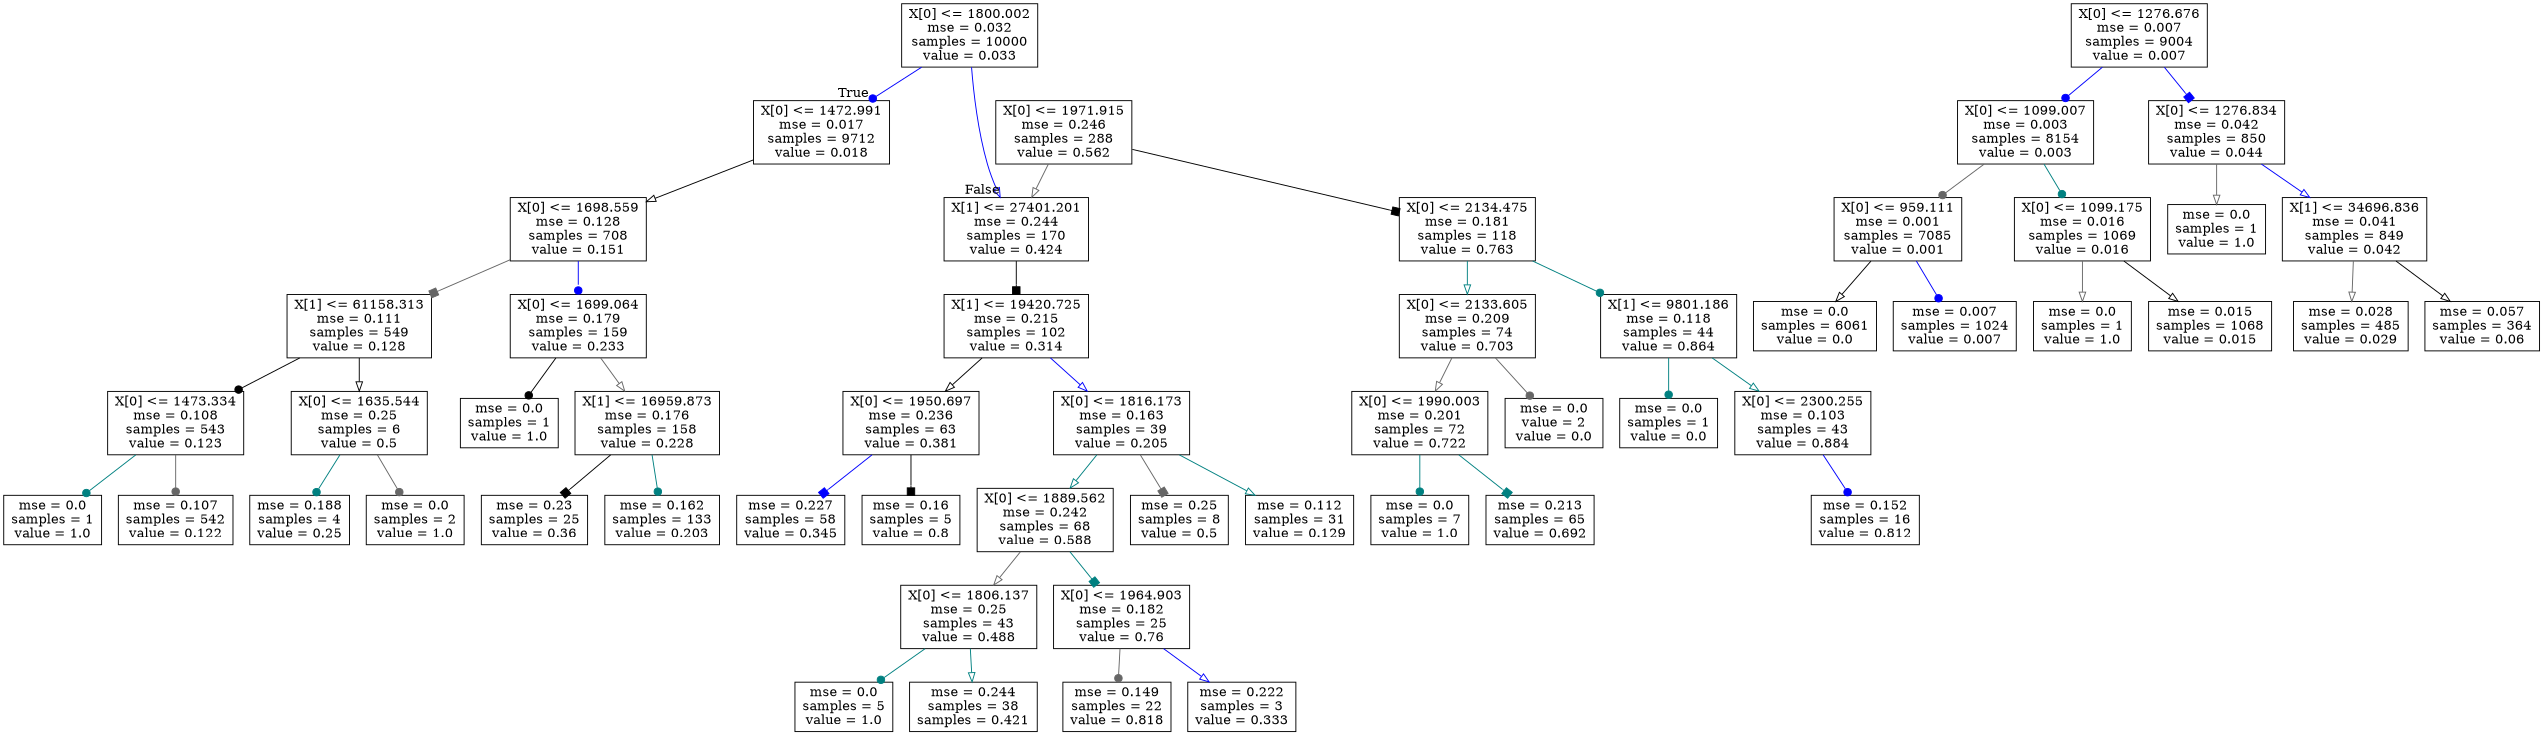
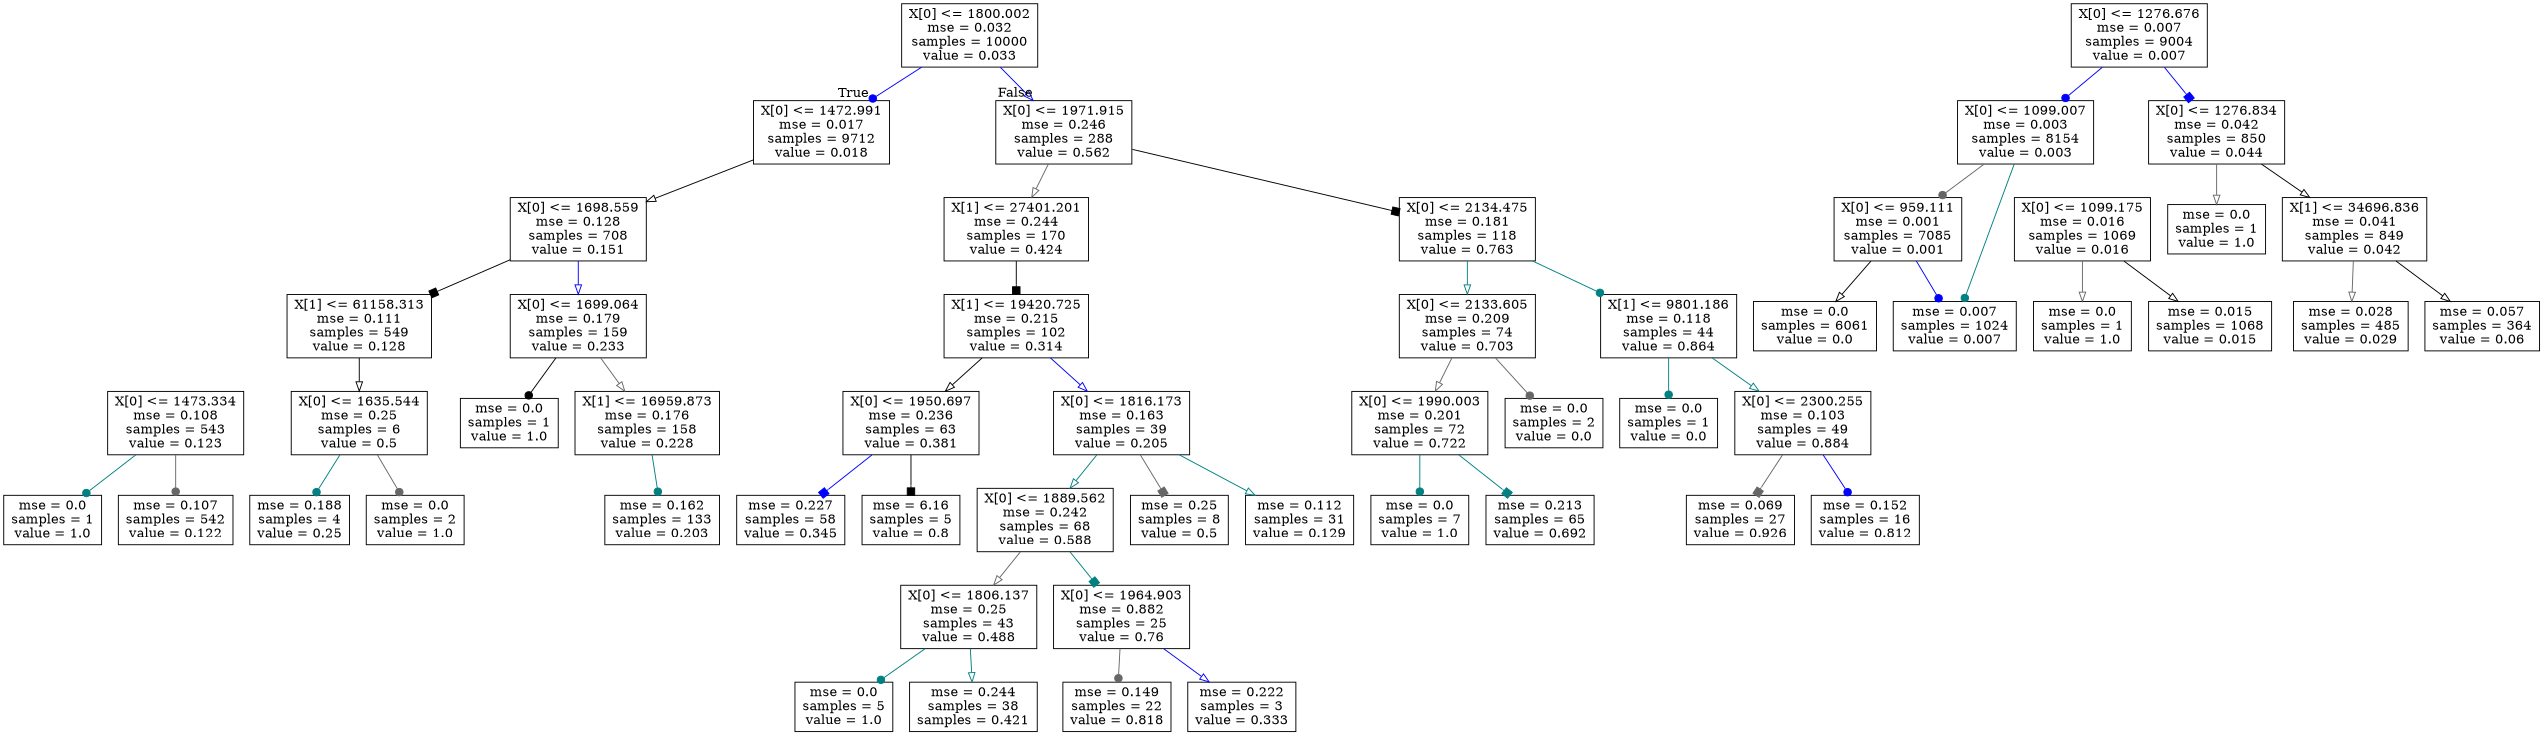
  digraph {
    node [shape=box]
    edge [arrowhead=onormal color=gray40]
    n1 [label="X[0] <= 1800.002\nmse = 0.032\nsamples = 10000\nvalue = 0.033"]
    n2 [label="X[0] <= 1472.991\nmse = 0.017\nsamples = 9712\nvalue = 0.018"]
    n3 [label="X[0] <= 1971.915\nmse = 0.246\nsamples = 288\nvalue = 0.562"]
    n4 [label="X[0] <= 1698.559\nmse = 0.128\nsamples = 708\nvalue = 0.151"]
    n5 [label="X[1] <= 27401.201\nmse = 0.244\nsamples = 170\nvalue = 0.424"]
    n6 [label="X[0] <= 2134.475\nmse = 0.181\nsamples = 118\nvalue = 0.763"]
    n7 [label="X[0] <= 1276.676\nmse = 0.007\nsamples = 9004\nvalue = 0.007"]
    n8 [label="X[0] <= 1099.007\nmse = 0.003\nsamples = 8154\nvalue = 0.003"]
    n9 [label="X[0] <= 1276.834\nmse = 0.042\nsamples = 850\nvalue = 0.044"]
    n10 [label="X[1] <= 61158.313\nmse = 0.111\nsamples = 549\nvalue = 0.128"]
    n11 [label="X[0] <= 1699.064\nmse = 0.179\nsamples = 159\nvalue = 0.233"]
    n12 [label="X[0] <= 959.111\nmse = 0.001\nsamples = 7085\nvalue = 0.001"]
    n13 [label="X[0] <= 1099.175\nmse = 0.016\nsamples = 1069\nvalue = 0.016"]
    n14 [label="mse = 0.0\nsamples = 1\nvalue = 1.0"]
    n15 [label="X[1] <= 34696.836\nmse = 0.041\nsamples = 849\nvalue = 0.042"]
    n16 [label="mse = 0.0\nsamples = 6061\nvalue = 0.0"]
    n17 [label="mse = 0.007\nsamples = 1024\nvalue = 0.007"]
    n18 [label="mse = 0.0\nsamples = 1\nvalue = 1.0"]
    n19 [label="mse = 0.015\nsamples = 1068\nvalue = 0.015"]
    n20 [label="mse = 0.028\nsamples = 485\nvalue = 0.029"]
    n21 [label="mse = 0.057\nsamples = 364\nvalue = 0.06"]
    n22 [label="X[0] <= 1473.334\nmse = 0.108\nsamples = 543\nvalue = 0.123"]
    n23 [label="X[0] <= 1635.544\nmse = 0.25\nsamples = 6\nvalue = 0.5"]
    n24 [label="mse = 0.0\nsamples = 1\nvalue = 1.0"]
    n25 [label="X[1] <= 16959.873\nmse = 0.176\nsamples = 158\nvalue = 0.228"]
    n26 [label="mse = 0.0\nsamples = 1\nvalue = 1.0"]
    n27 [label="mse = 0.107\nsamples = 542\nvalue = 0.122"]
    n28 [label="mse = 0.188\nsamples = 4\nvalue = 0.25"]
    n29 [label="mse = 0.0\nsamples = 2\nvalue = 1.0"]
-   n30 [label="mse = 0.23\nsamples = 25\nvalue = 0.36"]
    n31 [label="mse = 0.162\nsamples = 133\nvalue = 0.203"]
    n32 [label="X[1] <= 19420.725\nmse = 0.215\nsamples = 102\nvalue = 0.314"]
    n33 [label="X[0] <= 2133.605\nmse = 0.209\nsamples = 74\nvalue = 0.703"]
    n34 [label="X[1] <= 9801.186\nmse = 0.118\nsamples = 44\nvalue = 0.864"]
    n35 [label="X[0] <= 1950.697\nmse = 0.236\nsamples = 63\nvalue = 0.381"]
    n36 [label="X[0] <= 1816.173\nmse = 0.163\nsamples = 39\nvalue = 0.205"]
    n37 [label="X[0] <= 1889.562\nmse = 0.242\nsamples = 68\nvalue = 0.588"]
    n38 [label="X[0] <= 1806.137\nmse = 0.25\nsamples = 43\nvalue = 0.488"]
-   n39 [label="X[0] <= 1964.903\nmse = 0.182\nsamples = 25\nvalue = 0.76"]
+   n39 [label="X[0] <= 1964.903\nmse = 0.882\nsamples = 25\nvalue = 0.76"]
    n40 [label="mse = 0.227\nsamples = 58\nvalue = 0.345"]
-   n41 [label="mse = 0.16\nsamples = 5\nvalue = 0.8"]
+   n41 [label="mse = 6.16\nsamples = 5\nvalue = 0.8"]
    n42 [label="mse = 0.25\nsamples = 8\nvalue = 0.5"]
    n43 [label="mse = 0.112\nsamples = 31\nvalue = 0.129"]
    n44 [label="mse = 0.0\nsamples = 5\nvalue = 1.0"]
    n45 [label="mse = 0.244\nsamples = 38\nsamples = 0.421"]
    n46 [label="mse = 0.149\nsamples = 22\nvalue = 0.818"]
    n47 [label="mse = 0.222\nsamples = 3\nvalue = 0.333"]
    n48 [label="X[0] <= 1990.003\nmse = 0.201\nsamples = 72\nvalue = 0.722"]
-   n49 [label="mse = 0.0\nvalue = 2\nvalue = 0.0"]
+   n49 [label="mse = 0.0\nsamples = 2\nvalue = 0.0"]
    n50 [label="mse = 0.0\nsamples = 1\nvalue = 0.0"]
-   n51 [label="X[0] <= 2300.255\nmse = 0.103\nsamples = 43\nvalue = 0.884"]
+   n51 [label="X[0] <= 2300.255\nmse = 0.103\nsamples = 49\nvalue = 0.884"]
    n52 [label="mse = 0.0\nsamples = 7\nvalue = 1.0"]
    n53 [label="mse = 0.213\nsamples = 65\nvalue = 0.692"]
+   n54 [label="mse = 0.069\nsamples = 27\nvalue = 0.926"]
    n55 [label="mse = 0.152\nsamples = 16\nvalue = 0.812"]
    n1 -> n2 [arrowhead=dot color=blue headlabel=True labelangle=45 labeldistance=2.5]
-   n1 -> n5 [color=blue headlabel=False labelangle=-45 labeldistance=2.5]
+   n1 -> n3 [color=blue headlabel=False labelangle=-45 labeldistance=2.5]
    n2 -> n4 [color=black]
    n3 -> n5
    n3 -> n6 [arrowhead=box color=black]
-   n4 -> n10 [arrowhead=box]
-   n4 -> n11 [arrowhead=dot color=blue]
+   n4 -> n10 [arrowhead=box color=black]
+   n4 -> n11 [color=blue]
    n5 -> n32 [arrowhead=box color=black]
    n6 -> n33 [color=teal]
    n6 -> n34 [arrowhead=dot color=teal]
    n7 -> n8 [arrowhead=dot color=blue]
    n7 -> n9 [arrowhead=box color=blue]
    n8 -> n12 [arrowhead=dot]
-   n8 -> n13 [arrowhead=dot color=teal]
+   n8 -> n17 [arrowhead=dot color=teal]
    n9 -> n14
-   n9 -> n15 [color=blue]
-   n10 -> n22 [arrowhead=dot color=black]
+   n9 -> n15 [color=black]
    n10 -> n23 [color=black]
    n11 -> n24 [arrowhead=dot color=black]
    n11 -> n25
    n12 -> n16 [color=black]
    n12 -> n17 [arrowhead=dot color=blue]
    n13 -> n18
    n13 -> n19 [color=black]
    n15 -> n20
    n15 -> n21 [color=black]
    n22 -> n26 [arrowhead=dot color=teal]
    n22 -> n27 [arrowhead=dot]
    n23 -> n28 [arrowhead=dot color=teal]
    n23 -> n29 [arrowhead=dot]
-   n25 -> n30 [arrowhead=box color=black]
    n25 -> n31 [arrowhead=dot color=teal]
    n32 -> n35 [color=black]
    n32 -> n36 [color=blue]
    n33 -> n48
    n33 -> n49 [arrowhead=dot]
    n34 -> n50 [arrowhead=dot color=teal]
    n34 -> n51 [color=teal]
    n35 -> n40 [arrowhead=box color=blue]
    n35 -> n41 [arrowhead=box color=black]
    n36 -> n37 [color=teal]
    n36 -> n42 [arrowhead=box]
    n36 -> n43 [color=teal]
    n37 -> n38
    n37 -> n39 [arrowhead=box color=teal]
    n38 -> n44 [arrowhead=dot color=teal]
    n38 -> n45 [color=teal]
    n39 -> n46 [arrowhead=dot]
    n39 -> n47 [color=blue]
    n48 -> n52 [arrowhead=dot color=teal]
    n48 -> n53 [arrowhead=box color=teal]
+   n51 -> n54 [arrowhead=box]
    n51 -> n55 [arrowhead=dot color=blue]
  }
